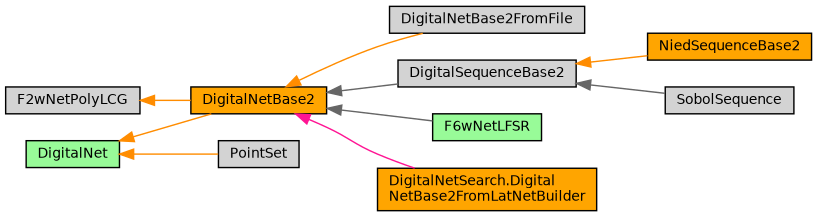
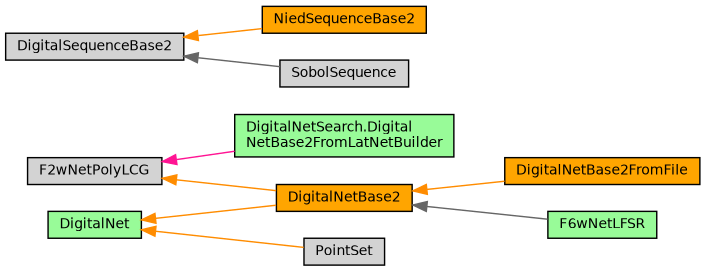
  digraph {
    rankdir=LR
    node [color=black fillcolor=lightgrey fontname=Helvetica fontsize=10 shape=record style=filled]
    edge [color=darkorange dir=back fontname=Helvetica fontsize=10 labelfontname=Helvetica labelfontsize=10 style=solid]
    n1 [fillcolor=orange fontcolor=black height=0.2 label=DigitalNetBase2 width=0.4]
-   n2 [height=0.2 label=DigitalNetBase2FromFile width=0.4]
+   n2 [fillcolor=orange height=0.2 label=DigitalNetBase2FromFile width=0.4]
    n3 [height=0.2 label=DigitalSequenceBase2 width=0.4]
    n4 [fillcolor=palegreen height=0.2 label=F6wNetLFSR width=0.4]
-   n5 [fillcolor=orange height=0.2 label="DigitalNetSearch.Digital\lNetBase2FromLatNetBuilder" width=0.4]
+   n5 [fillcolor=palegreen height=0.2 label="DigitalNetSearch.Digital\lNetBase2FromLatNetBuilder" width=0.4]
    n6 [fillcolor=orange height=0.2 label=NiedSequenceBase2 width=0.4]
    n7 [height=0.2 label=SobolSequence width=0.4]
    n8 [height=0.2 label=F2wNetPolyLCG width=0.4]
    n9 [fillcolor=palegreen height=0.2 label=DigitalNet width=0.4]
    n10 [height=0.2 label=PointSet width=0.4]
    n1 -> n2
-   n1 -> n3 [color=gray40]
    n1 -> n4 [color=gray40]
-   n1 -> n5 [color=deeppink]
+   n8 -> n5 [color=deeppink]
    n3 -> n6
    n3 -> n7 [color=gray40]
    n8 -> n1
    n9 -> n1
    n9 -> n10
  }
